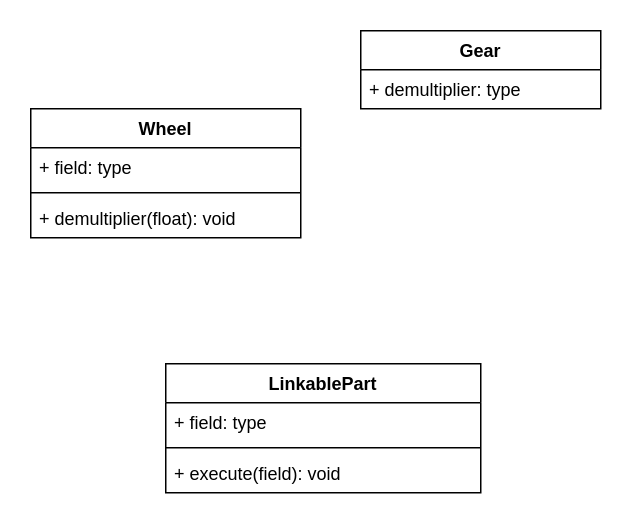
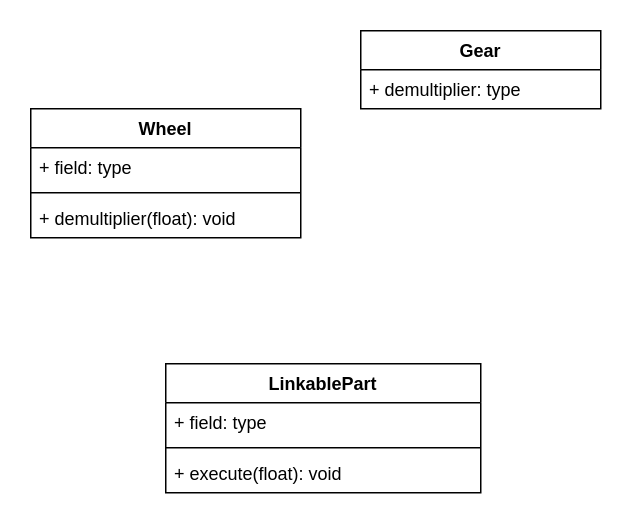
  <mxCell id="0" />
  <mxCell id="1" parent="0" />
  <mxCell id="2" value="LinkablePart" style="swimlane;fontStyle=1;align=center;verticalAlign=top;childLayout=stackLayout;horizontal=1;startSize=26;horizontalStack=0;resizeParent=1;resizeParentMax=0;resizeLast=0;collapsible=1;marginBottom=0;whiteSpace=wrap;html=1;" vertex="1" parent="1"><mxGeometry x="110" y="242" width="210" height="86" as="geometry" /></mxCell>
  <mxCell id="3" value="+ field: type" style="text;strokeColor=none;fillColor=none;align=left;verticalAlign=top;spacingLeft=4;spacingRight=4;overflow=hidden;rotatable=0;points=[[0,0.5],[1,0.5]];portConstraint=eastwest;whiteSpace=wrap;html=1;" vertex="1" parent="2"><mxGeometry y="26" width="210" height="26" as="geometry" /></mxCell>
  <mxCell id="4" value="" style="line;strokeWidth=1;fillColor=none;align=left;verticalAlign=middle;spacingTop=-1;spacingLeft=3;spacingRight=3;rotatable=0;labelPosition=right;points=[];portConstraint=eastwest;strokeColor=inherit;" vertex="1" parent="2"><mxGeometry y="52" width="210" height="8" as="geometry" /></mxCell>
- <mxCell id="5" value="+ execute(field): void" style="text;strokeColor=none;fillColor=none;align=left;verticalAlign=top;spacingLeft=4;spacingRight=4;overflow=hidden;rotatable=0;points=[[0,0.5],[1,0.5]];portConstraint=eastwest;whiteSpace=wrap;html=1;" vertex="1" parent="2"><mxGeometry y="60" width="210" height="26" as="geometry" /></mxCell>
+ <mxCell id="5" value="+ execute(float): void" style="text;strokeColor=none;fillColor=none;align=left;verticalAlign=top;spacingLeft=4;spacingRight=4;overflow=hidden;rotatable=0;points=[[0,0.5],[1,0.5]];portConstraint=eastwest;whiteSpace=wrap;html=1;" vertex="1" parent="2"><mxGeometry y="60" width="210" height="26" as="geometry" /></mxCell>
  <mxCell id="6" value="Gear" style="swimlane;fontStyle=1;align=center;verticalAlign=top;childLayout=stackLayout;horizontal=1;startSize=26;horizontalStack=0;resizeParent=1;resizeParentMax=0;resizeLast=0;collapsible=1;marginBottom=0;whiteSpace=wrap;html=1;" vertex="1" parent="1"><mxGeometry x="240" y="20" width="160" height="52" as="geometry" /></mxCell>
  <mxCell id="7" value="+ demultiplier: type" style="text;strokeColor=none;fillColor=none;align=left;verticalAlign=top;spacingLeft=4;spacingRight=4;overflow=hidden;rotatable=0;points=[[0,0.5],[1,0.5]];portConstraint=eastwest;whiteSpace=wrap;html=1;" vertex="1" parent="6"><mxGeometry y="26" width="160" height="26" as="geometry" /></mxCell>
  <mxCell id="8" value="Wheel" style="swimlane;fontStyle=1;align=center;verticalAlign=top;childLayout=stackLayout;horizontal=1;startSize=26;horizontalStack=0;resizeParent=1;resizeParentMax=0;resizeLast=0;collapsible=1;marginBottom=0;whiteSpace=wrap;html=1;" vertex="1" parent="1"><mxGeometry x="20" y="72" width="180" height="86" as="geometry" /></mxCell>
  <mxCell id="9" value="+ field: type" style="text;strokeColor=none;fillColor=none;align=left;verticalAlign=top;spacingLeft=4;spacingRight=4;overflow=hidden;rotatable=0;points=[[0,0.5],[1,0.5]];portConstraint=eastwest;whiteSpace=wrap;html=1;" vertex="1" parent="8"><mxGeometry y="26" width="180" height="26" as="geometry" /></mxCell>
  <mxCell id="10" value="" style="line;strokeWidth=1;fillColor=none;align=left;verticalAlign=middle;spacingTop=-1;spacingLeft=3;spacingRight=3;rotatable=0;labelPosition=right;points=[];portConstraint=eastwest;strokeColor=inherit;" vertex="1" parent="8"><mxGeometry y="52" width="180" height="8" as="geometry" /></mxCell>
  <mxCell id="11" value="+ demultiplier(float): void" style="text;strokeColor=none;fillColor=none;align=left;verticalAlign=top;spacingLeft=4;spacingRight=4;overflow=hidden;rotatable=0;points=[[0,0.5],[1,0.5]];portConstraint=eastwest;whiteSpace=wrap;html=1;" vertex="1" parent="8"><mxGeometry y="60" width="180" height="26" as="geometry" /></mxCell>
